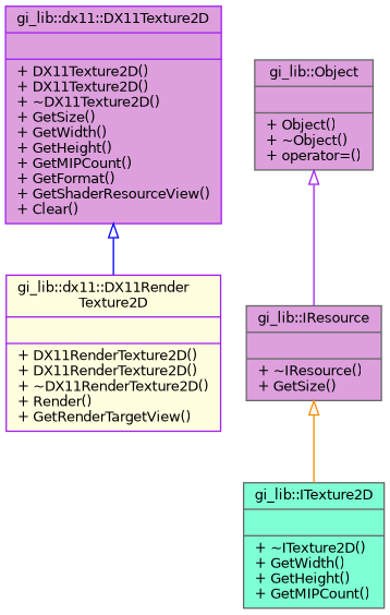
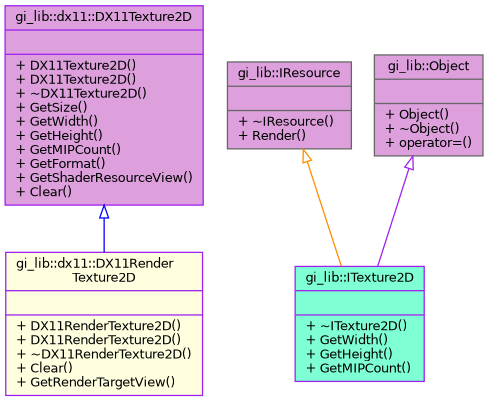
  digraph {
    node [color=gray40 fillcolor=plum fontname=Helvetica fontsize=10 shape=record style=filled]
    edge [arrowtail=onormal dir=back fontname=Helvetica fontsize=10 labelfontname=Helvetica labelfontsize=10 style=solid]
-   n1 [color=purple fillcolor=lightyellow fontcolor=black height=0.2 label="{gi_lib::dx11::DX11Render\lTexture2D\n||+ DX11RenderTexture2D()\l+ DX11RenderTexture2D()\l+ ~DX11RenderTexture2D()\l+ Render()\l+ GetRenderTargetView()\l}" width=0.4]
+   n1 [color=purple fillcolor=lightyellow fontcolor=black height=0.2 label="{gi_lib::dx11::DX11Render\lTexture2D\n||+ DX11RenderTexture2D()\l+ DX11RenderTexture2D()\l+ ~DX11RenderTexture2D()\l+ Clear()\l+ GetRenderTargetView()\l}" width=0.4]
    n2 [color=purple height=0.2 label="{gi_lib::dx11::DX11Texture2D\n||+ DX11Texture2D()\l+ DX11Texture2D()\l+ ~DX11Texture2D()\l+ GetSize()\l+ GetWidth()\l+ GetHeight()\l+ GetMIPCount()\l+ GetFormat()\l+ GetShaderResourceView()\l+ Clear()\l}" width=0.4]
-   n3 [fillcolor=aquamarine height=0.2 label="{gi_lib::ITexture2D\n||+ ~ITexture2D()\l+ GetWidth()\l+ GetHeight()\l+ GetMIPCount()\l}" width=0.4]
-   n4 [height=0.2 label="{gi_lib::IResource\n||+ ~IResource()\l+ GetSize()\l}" width=0.4]
+   n3 [color=purple fillcolor=aquamarine height=0.2 label="{gi_lib::ITexture2D\n||+ ~ITexture2D()\l+ GetWidth()\l+ GetHeight()\l+ GetMIPCount()\l}" width=0.4]
+   n4 [height=0.2 label="{gi_lib::IResource\n||+ ~IResource()\l+ Render()\l}" width=0.4]
    n5 [height=0.2 label="{gi_lib::Object\n||+ Object()\l+ ~Object()\l+ operator=()\l}" width=0.4]
    n2 -> n1 [color=blue]
    n4 -> n3 [color=darkorange]
-   n5 -> n4 [color=purple]
+   n5 -> n3 [color=purple]
  }
